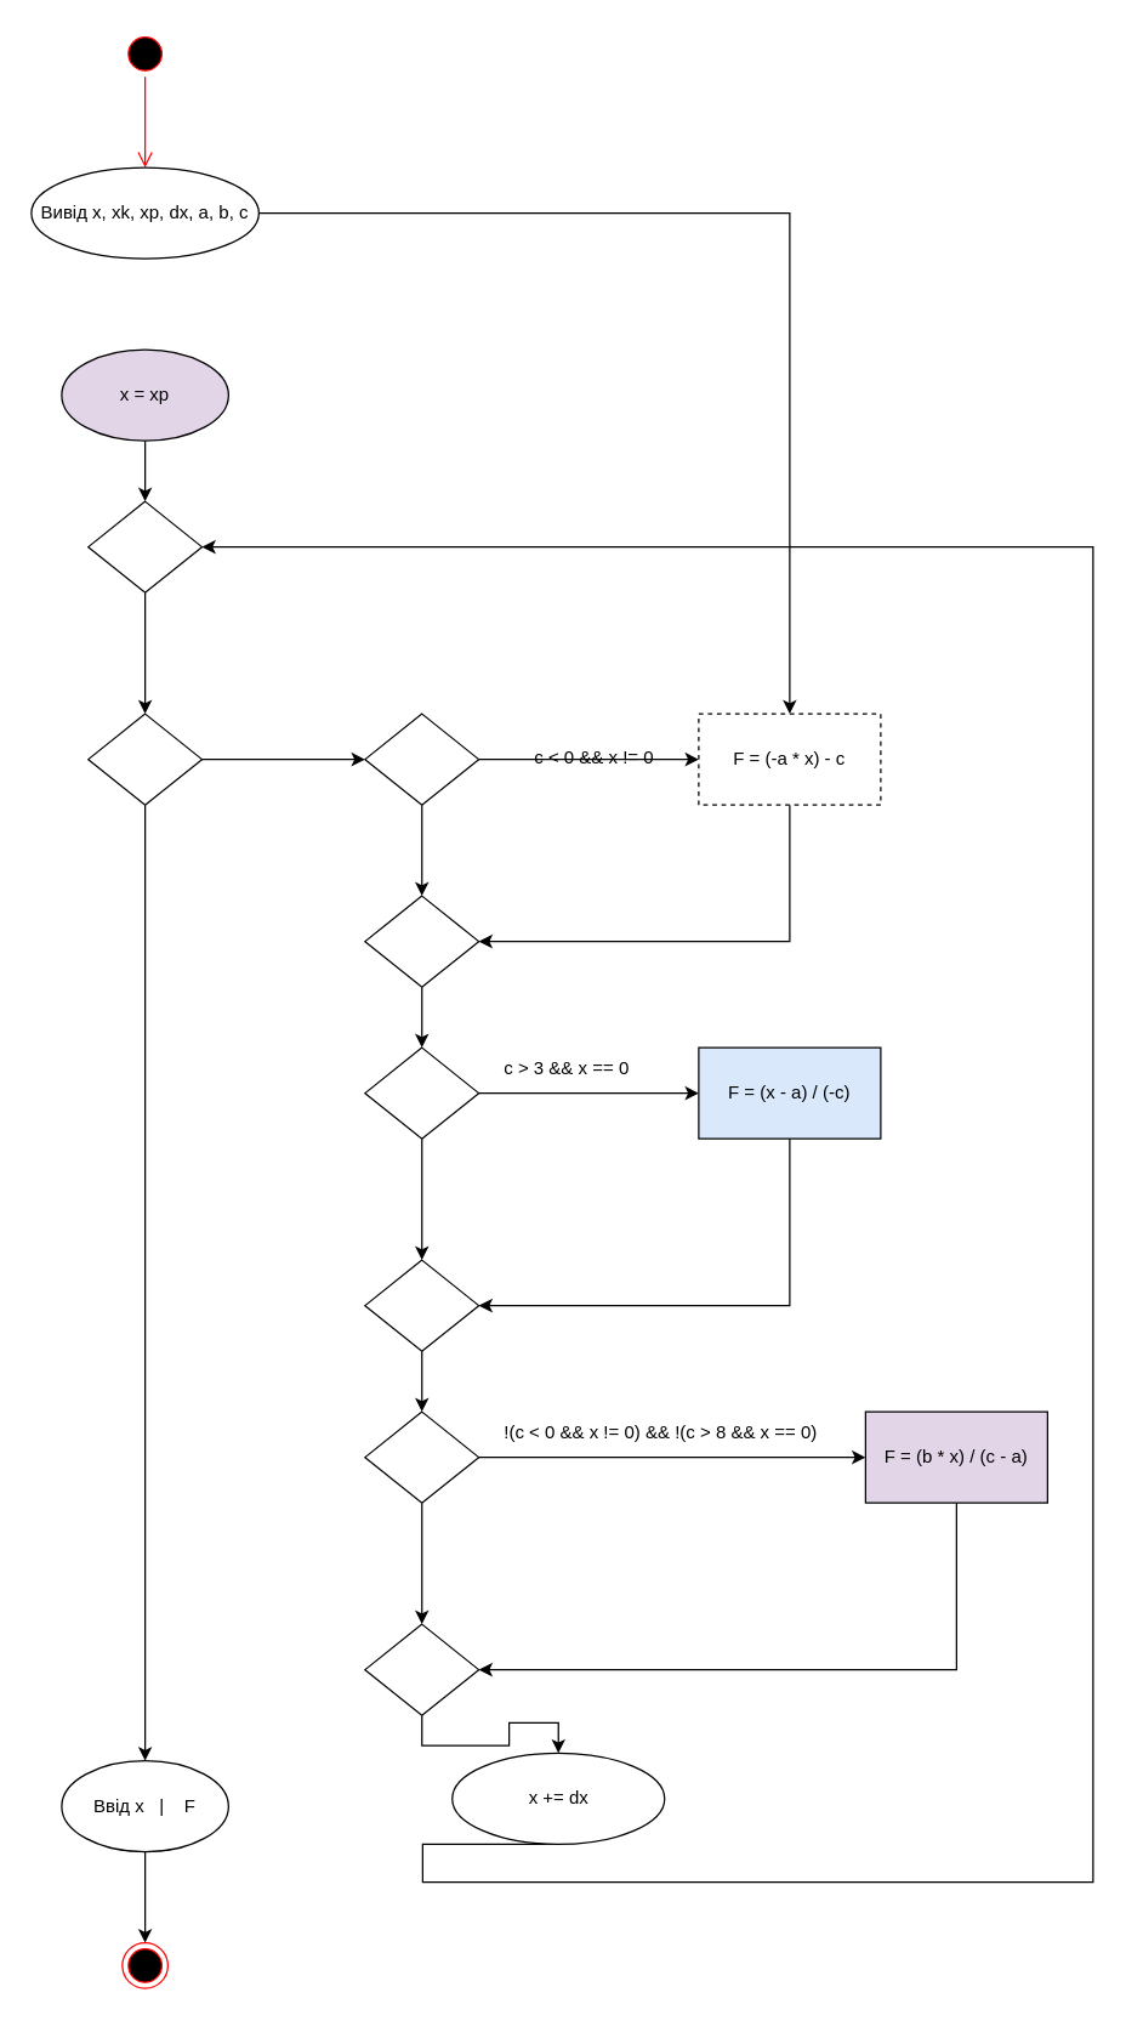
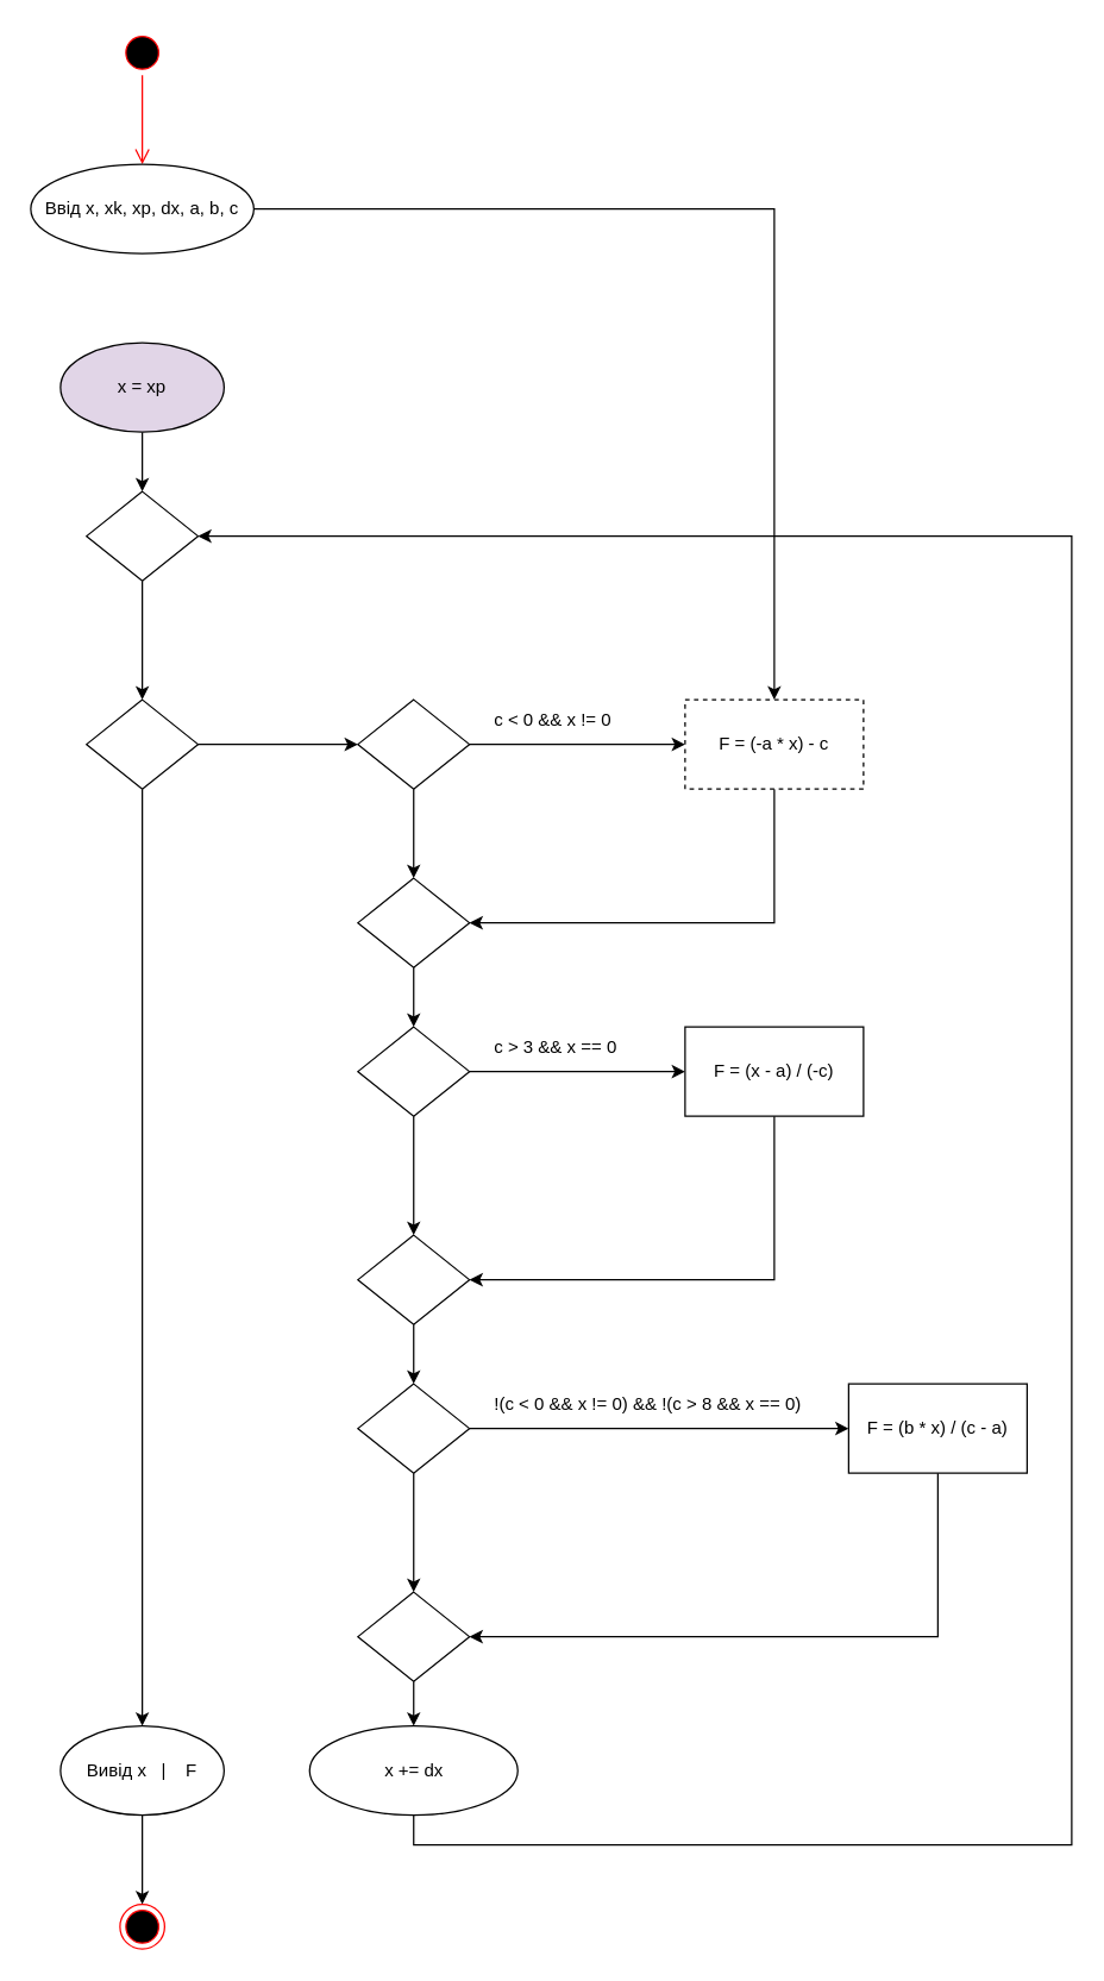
  <mxCell id="0" />
  <mxCell id="1" parent="0" />
  <mxCell id="2" value="" style="ellipse;html=1;shape=startState;fillColor=#000000;strokeColor=#ff0000;" vertex="1" parent="1"><mxGeometry x="80" y="20" width="30" height="30" as="geometry" /></mxCell>
  <mxCell id="3" value="" style="edgeStyle=orthogonalEdgeStyle;html=1;verticalAlign=bottom;endArrow=open;endSize=8;strokeColor=#ff0000;entryX=0.5;entryY=0;entryDx=0;entryDy=0;" edge="1" source="2" parent="1" target="5"><mxGeometry relative="1" as="geometry"><mxPoint x="95" y="110" as="targetPoint" /></mxGeometry></mxCell>
  <mxCell id="4" value="" style="edgeStyle=orthogonalEdgeStyle;rounded=0;orthogonalLoop=1;jettySize=auto;html=1;" edge="1" parent="1" source="5" target="17"><mxGeometry relative="1" as="geometry" /></mxCell>
- <mxCell id="5" value="Вивід&amp;nbsp;x, xk, xp, dx, a, b, c" style="ellipse;whiteSpace=wrap;html=1;" vertex="1" parent="1"><mxGeometry x="20" y="110" width="150" height="60" as="geometry" /></mxCell>
+ <mxCell id="5" value="Ввід&amp;nbsp;x, xk, xp, dx, a, b, c" style="ellipse;whiteSpace=wrap;html=1;" vertex="1" parent="1"><mxGeometry x="20" y="110" width="150" height="60" as="geometry" /></mxCell>
  <mxCell id="6" style="edgeStyle=orthogonalEdgeStyle;rounded=0;orthogonalLoop=1;jettySize=auto;html=1;exitX=0.5;exitY=1;exitDx=0;exitDy=0;entryX=0.5;entryY=0;entryDx=0;entryDy=0;" edge="1" parent="1" source="7" target="9"><mxGeometry relative="1" as="geometry" /></mxCell>
  <mxCell id="7" value="x = xp" style="ellipse;whiteSpace=wrap;html=1;fillColor=#e1d5e7;" vertex="1" parent="1"><mxGeometry x="40" y="230" width="110" height="60" as="geometry" /></mxCell>
  <mxCell id="8" value="" style="edgeStyle=orthogonalEdgeStyle;rounded=0;orthogonalLoop=1;jettySize=auto;html=1;" edge="1" parent="1" source="9" target="12"><mxGeometry relative="1" as="geometry" /></mxCell>
  <mxCell id="9" value="" style="rhombus;whiteSpace=wrap;html=1;" vertex="1" parent="1"><mxGeometry x="57.5" y="330" width="75" height="60" as="geometry" /></mxCell>
  <mxCell id="10" value="" style="edgeStyle=orthogonalEdgeStyle;rounded=0;orthogonalLoop=1;jettySize=auto;html=1;entryX=0;entryY=0.5;entryDx=0;entryDy=0;" edge="1" parent="1" source="12" target="15"><mxGeometry relative="1" as="geometry"><mxPoint x="370" y="500" as="targetPoint" /></mxGeometry></mxCell>
  <mxCell id="11" style="edgeStyle=orthogonalEdgeStyle;rounded=0;orthogonalLoop=1;jettySize=auto;html=1;exitX=0.5;exitY=1;exitDx=0;exitDy=0;entryX=0.5;entryY=0;entryDx=0;entryDy=0;" edge="1" parent="1" source="12" target="40"><mxGeometry relative="1" as="geometry" /></mxCell>
  <mxCell id="12" value="" style="rhombus;whiteSpace=wrap;html=1;" vertex="1" parent="1"><mxGeometry x="57.5" y="470" width="75" height="60" as="geometry" /></mxCell>
  <mxCell id="13" value="" style="edgeStyle=orthogonalEdgeStyle;rounded=0;orthogonalLoop=1;jettySize=auto;html=1;" edge="1" parent="1" source="15" target="17"><mxGeometry relative="1" as="geometry" /></mxCell>
  <mxCell id="14" value="" style="edgeStyle=orthogonalEdgeStyle;rounded=0;orthogonalLoop=1;jettySize=auto;html=1;" edge="1" parent="1" source="15" target="20"><mxGeometry relative="1" as="geometry" /></mxCell>
  <mxCell id="15" value="" style="rhombus;whiteSpace=wrap;html=1;" vertex="1" parent="1"><mxGeometry x="240" y="470" width="75" height="60" as="geometry" /></mxCell>
  <mxCell id="16" style="edgeStyle=orthogonalEdgeStyle;rounded=0;orthogonalLoop=1;jettySize=auto;html=1;exitX=0.5;exitY=1;exitDx=0;exitDy=0;entryX=1;entryY=0.5;entryDx=0;entryDy=0;" edge="1" parent="1" source="17" target="20"><mxGeometry relative="1" as="geometry" /></mxCell>
  <mxCell id="17" value="F = (-a * x) - c" style="whiteSpace=wrap;html=1;dashed=1;" vertex="1" parent="1"><mxGeometry x="460" y="470" width="120" height="60" as="geometry" /></mxCell>
- <mxCell id="18" value="c &lt; 0 &amp;&amp; x != 0" style="text;whiteSpace=wrap;html=1;" vertex="1" parent="1"><mxGeometry x="350" y="485" width="100" height="30" as="geometry" /></mxCell>
+ <mxCell id="18" value="c &lt; 0 &amp;&amp; x != 0" style="text;whiteSpace=wrap;html=1;" vertex="1" parent="1"><mxGeometry x="330" y="470" width="100" height="30" as="geometry" /></mxCell>
  <mxCell id="19" style="edgeStyle=orthogonalEdgeStyle;rounded=0;orthogonalLoop=1;jettySize=auto;html=1;exitX=0.5;exitY=1;exitDx=0;exitDy=0;entryX=0.5;entryY=0;entryDx=0;entryDy=0;" edge="1" parent="1" source="20" target="23"><mxGeometry relative="1" as="geometry"><mxPoint x="277.5" y="700" as="sourcePoint" /></mxGeometry></mxCell>
  <mxCell id="20" value="" style="rhombus;whiteSpace=wrap;html=1;" vertex="1" parent="1"><mxGeometry x="240" y="590" width="75" height="60" as="geometry" /></mxCell>
  <mxCell id="21" value="" style="edgeStyle=orthogonalEdgeStyle;rounded=0;orthogonalLoop=1;jettySize=auto;html=1;" edge="1" source="23" target="25" parent="1"><mxGeometry relative="1" as="geometry" /></mxCell>
  <mxCell id="22" value="" style="edgeStyle=orthogonalEdgeStyle;rounded=0;orthogonalLoop=1;jettySize=auto;html=1;" edge="1" source="23" target="28" parent="1"><mxGeometry relative="1" as="geometry" /></mxCell>
  <mxCell id="23" value="" style="rhombus;whiteSpace=wrap;html=1;" vertex="1" parent="1"><mxGeometry x="240" y="690" width="75" height="60" as="geometry" /></mxCell>
  <mxCell id="24" style="edgeStyle=orthogonalEdgeStyle;rounded=0;orthogonalLoop=1;jettySize=auto;html=1;exitX=0.5;exitY=1;exitDx=0;exitDy=0;entryX=1;entryY=0.5;entryDx=0;entryDy=0;" edge="1" source="25" target="28" parent="1"><mxGeometry relative="1" as="geometry" /></mxCell>
- <mxCell id="25" value="F = (x - a) / (-c)" style="whiteSpace=wrap;html=1;fillColor=#dae8fc;" vertex="1" parent="1"><mxGeometry x="460" y="690" width="120" height="60" as="geometry" /></mxCell>
+ <mxCell id="25" value="F = (x - a) / (-c)" style="whiteSpace=wrap;html=1;" vertex="1" parent="1"><mxGeometry x="460" y="690" width="120" height="60" as="geometry" /></mxCell>
  <mxCell id="26" value="c &gt; 3 &amp;&amp; x == 0" style="text;whiteSpace=wrap;html=1;" vertex="1" parent="1"><mxGeometry x="330" y="690" width="100" height="30" as="geometry" /></mxCell>
  <mxCell id="27" style="edgeStyle=orthogonalEdgeStyle;rounded=0;orthogonalLoop=1;jettySize=auto;html=1;exitX=0.5;exitY=1;exitDx=0;exitDy=0;entryX=0.5;entryY=0;entryDx=0;entryDy=0;" edge="1" parent="1" source="28" target="31"><mxGeometry relative="1" as="geometry" /></mxCell>
  <mxCell id="28" value="" style="rhombus;whiteSpace=wrap;html=1;" vertex="1" parent="1"><mxGeometry x="240" y="830" width="75" height="60" as="geometry" /></mxCell>
  <mxCell id="29" value="" style="edgeStyle=orthogonalEdgeStyle;rounded=0;orthogonalLoop=1;jettySize=auto;html=1;" edge="1" source="31" target="33" parent="1"><mxGeometry relative="1" as="geometry" /></mxCell>
  <mxCell id="30" value="" style="edgeStyle=orthogonalEdgeStyle;rounded=0;orthogonalLoop=1;jettySize=auto;html=1;" edge="1" source="31" target="36" parent="1"><mxGeometry relative="1" as="geometry" /></mxCell>
  <mxCell id="31" value="" style="rhombus;whiteSpace=wrap;html=1;" vertex="1" parent="1"><mxGeometry x="240" y="930" width="75" height="60" as="geometry" /></mxCell>
  <mxCell id="32" style="edgeStyle=orthogonalEdgeStyle;rounded=0;orthogonalLoop=1;jettySize=auto;html=1;exitX=0.5;exitY=1;exitDx=0;exitDy=0;entryX=1;entryY=0.5;entryDx=0;entryDy=0;" edge="1" source="33" target="36" parent="1"><mxGeometry relative="1" as="geometry" /></mxCell>
- <mxCell id="33" value="F = (b * x) / (c - a)" style="whiteSpace=wrap;html=1;fillColor=#e1d5e7;" vertex="1" parent="1"><mxGeometry x="570" y="930" width="120" height="60" as="geometry" /></mxCell>
+ <mxCell id="33" value="F = (b * x) / (c - a)" style="whiteSpace=wrap;html=1;" vertex="1" parent="1"><mxGeometry x="570" y="930" width="120" height="60" as="geometry" /></mxCell>
  <mxCell id="34" value="!(c &lt; 0 &amp;&amp; x != 0) &amp;&amp; !(c &gt; 8 &amp;&amp; x == 0)" style="text;whiteSpace=wrap;html=1;" vertex="1" parent="1"><mxGeometry x="330" y="930" width="210" height="30" as="geometry" /></mxCell>
  <mxCell id="35" style="edgeStyle=orthogonalEdgeStyle;rounded=0;orthogonalLoop=1;jettySize=auto;html=1;exitX=0.5;exitY=1;exitDx=0;exitDy=0;entryX=0.5;entryY=0;entryDx=0;entryDy=0;" edge="1" parent="1" source="36" target="38"><mxGeometry relative="1" as="geometry" /></mxCell>
  <mxCell id="36" value="" style="rhombus;whiteSpace=wrap;html=1;" vertex="1" parent="1"><mxGeometry x="240" y="1070" width="75" height="60" as="geometry" /></mxCell>
  <mxCell id="37" style="edgeStyle=orthogonalEdgeStyle;rounded=0;orthogonalLoop=1;jettySize=auto;html=1;exitX=0.5;exitY=1;exitDx=0;exitDy=0;entryX=1;entryY=0.5;entryDx=0;entryDy=0;" edge="1" parent="1" source="38" target="9"><mxGeometry relative="1" as="geometry"><Array as="points"><mxPoint x="278" y="1240" /><mxPoint x="720" y="1240" /><mxPoint x="720" y="360" /></Array></mxGeometry></mxCell>
- <mxCell id="38" value="x += dx" style="ellipse;whiteSpace=wrap;html=1;" vertex="1" parent="1"><mxGeometry x="297.5" y="1155" width="140" height="60" as="geometry" /></mxCell>
+ <mxCell id="38" value="x += dx" style="ellipse;whiteSpace=wrap;html=1;" vertex="1" parent="1"><mxGeometry x="207.5" y="1160" width="140" height="60" as="geometry" /></mxCell>
  <mxCell id="39" style="edgeStyle=orthogonalEdgeStyle;rounded=0;orthogonalLoop=1;jettySize=auto;html=1;exitX=0.5;exitY=1;exitDx=0;exitDy=0;entryX=0.5;entryY=0;entryDx=0;entryDy=0;" edge="1" parent="1" source="40" target="41"><mxGeometry relative="1" as="geometry" /></mxCell>
- <mxCell id="40" value="Ввід x&amp;nbsp; &amp;nbsp;|&amp;nbsp; &amp;nbsp; F" style="ellipse;whiteSpace=wrap;html=1;" vertex="1" parent="1"><mxGeometry x="40" y="1160" width="110" height="60" as="geometry" /></mxCell>
+ <mxCell id="40" value="Вивід x&amp;nbsp; &amp;nbsp;|&amp;nbsp; &amp;nbsp; F" style="ellipse;whiteSpace=wrap;html=1;" vertex="1" parent="1"><mxGeometry x="40" y="1160" width="110" height="60" as="geometry" /></mxCell>
  <mxCell id="41" value="" style="ellipse;html=1;shape=endState;fillColor=#000000;strokeColor=#ff0000;" vertex="1" parent="1"><mxGeometry x="80" y="1280" width="30" height="30" as="geometry" /></mxCell>
